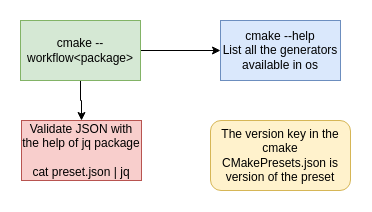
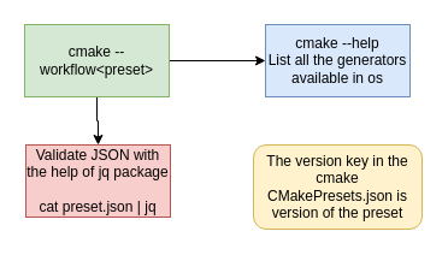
  <mxCell id="0" />
  <mxCell id="1" parent="0" />
  <mxCell id="2" value="" style="edgeStyle=orthogonalEdgeStyle;rounded=0;orthogonalLoop=1;jettySize=auto;html=1;" edge="1" parent="1" source="4" target="5"><mxGeometry relative="1" as="geometry" /></mxCell>
  <mxCell id="3" value="" style="edgeStyle=orthogonalEdgeStyle;rounded=0;orthogonalLoop=1;jettySize=auto;html=1;" edge="1" parent="1" source="4" target="6"><mxGeometry relative="1" as="geometry" /></mxCell>
- <mxCell id="4" value="cmake --workflow&amp;lt;package&amp;gt;" style="rounded=0;whiteSpace=wrap;html=1;fillColor=#d5e8d4;strokeColor=#82b366;" vertex="1" parent="1"><mxGeometry x="20" y="20" width="120" height="60" as="geometry" /></mxCell>
+ <mxCell id="4" value="cmake --workflow&amp;lt;preset&amp;gt;" style="rounded=0;whiteSpace=wrap;html=1;fillColor=#d5e8d4;strokeColor=#82b366;" vertex="1" parent="1"><mxGeometry x="20" y="20" width="120" height="60" as="geometry" /></mxCell>
  <mxCell id="5" value="Validate JSON with the help of jq package&lt;div&gt;&lt;br&gt;&lt;/div&gt;&lt;div&gt;cat preset.json | jq&lt;/div&gt;" style="whiteSpace=wrap;html=1;fillColor=#f8cecc;strokeColor=#b85450;rounded=0;" vertex="1" parent="1"><mxGeometry x="21" y="120" width="120" height="60" as="geometry" /></mxCell>
  <mxCell id="6" value="cmake --help&lt;div&gt;List all the generators available in os&lt;/div&gt;" style="whiteSpace=wrap;html=1;fillColor=#dae8fc;strokeColor=#6c8ebf;rounded=0;" vertex="1" parent="1"><mxGeometry x="220" y="20" width="120" height="60" as="geometry" /></mxCell>
  <mxCell id="7" value="The version key in the cmake CMakePresets.json is version of the preset" style="rounded=1;whiteSpace=wrap;html=1;fillColor=#fff2cc;strokeColor=#d6b656;" vertex="1" parent="1"><mxGeometry x="210" y="120" width="140" height="70" as="geometry" /></mxCell>
